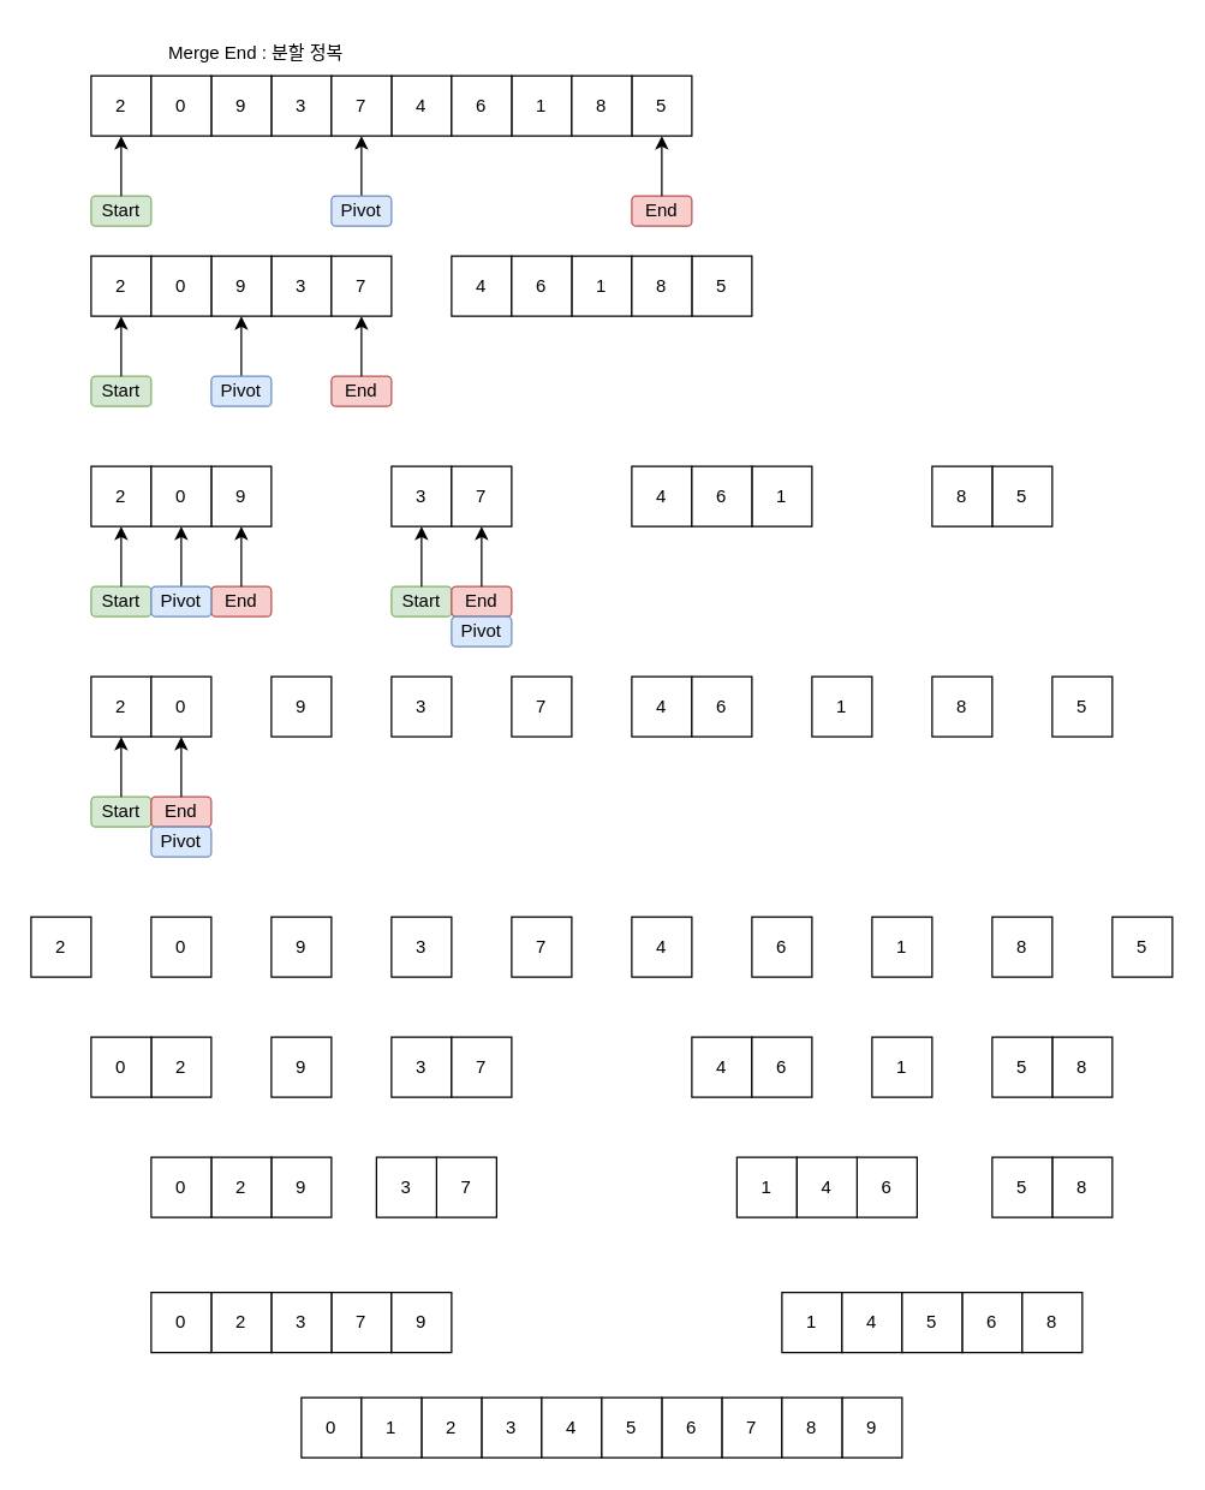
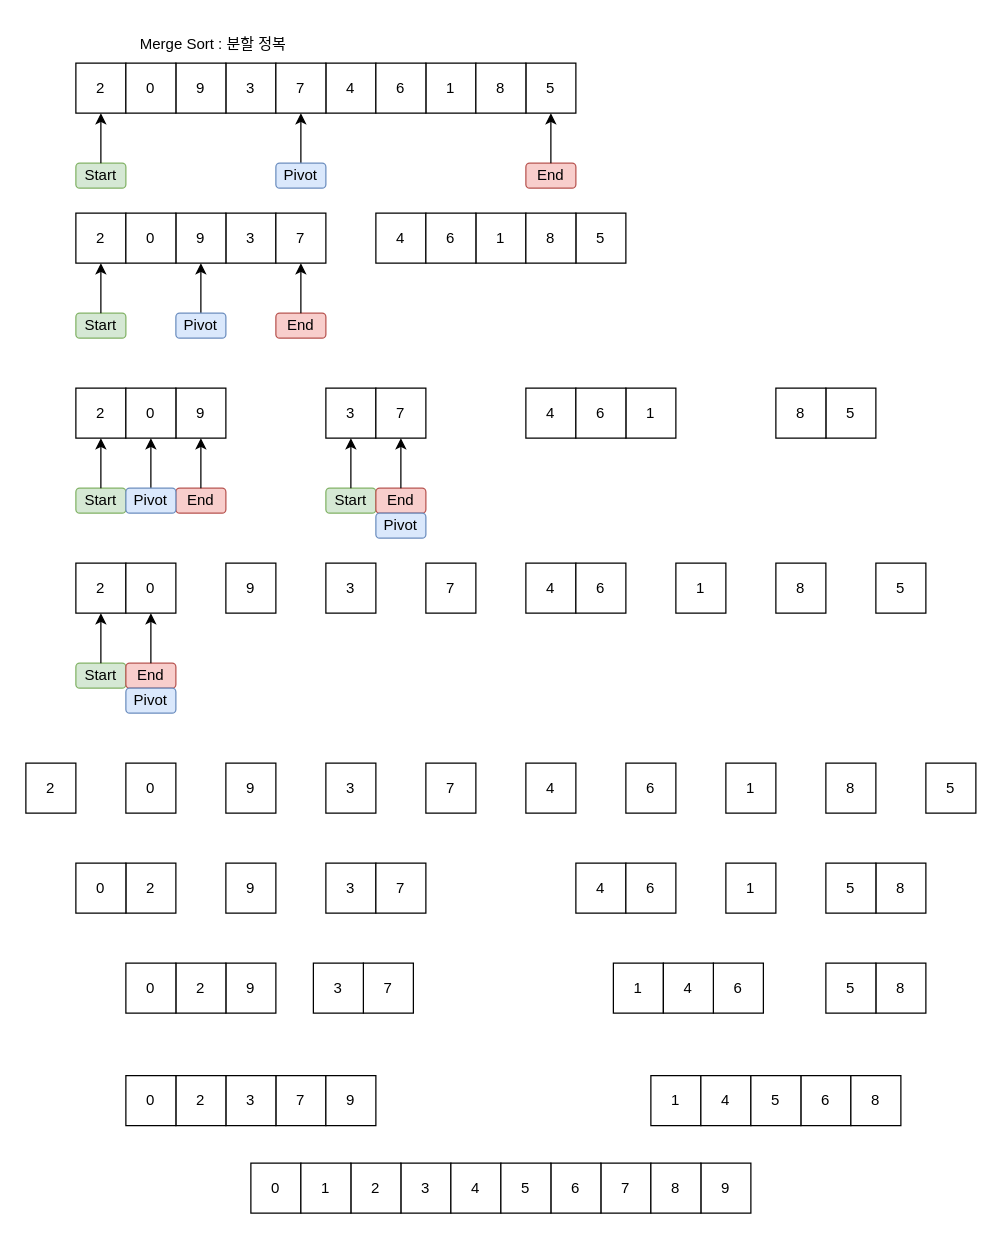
  <mxCell id="0" />
  <mxCell id="1" parent="0" />
  <mxCell id="2" value="1" style="rounded=0;whiteSpace=wrap;html=1;" vertex="1" parent="1"><mxGeometry x="340" y="50" width="40" height="40" as="geometry" /></mxCell>
  <mxCell id="3" value="2" style="rounded=0;whiteSpace=wrap;html=1;" vertex="1" parent="1"><mxGeometry x="60" y="50" width="40" height="40" as="geometry" /></mxCell>
  <mxCell id="4" value="3" style="rounded=0;whiteSpace=wrap;html=1;" vertex="1" parent="1"><mxGeometry x="180" y="50" width="40" height="40" as="geometry" /></mxCell>
  <mxCell id="5" value="4" style="rounded=0;whiteSpace=wrap;html=1;" vertex="1" parent="1"><mxGeometry x="260" y="50" width="40" height="40" as="geometry" /></mxCell>
  <mxCell id="6" value="5" style="rounded=0;whiteSpace=wrap;html=1;" vertex="1" parent="1"><mxGeometry x="420" y="50" width="40" height="40" as="geometry" /></mxCell>
  <mxCell id="7" value="6" style="rounded=0;whiteSpace=wrap;html=1;" vertex="1" parent="1"><mxGeometry x="300" y="50" width="40" height="40" as="geometry" /></mxCell>
  <mxCell id="8" value="7" style="rounded=0;whiteSpace=wrap;html=1;" vertex="1" parent="1"><mxGeometry x="220" y="50" width="40" height="40" as="geometry" /></mxCell>
  <mxCell id="9" value="8" style="rounded=0;whiteSpace=wrap;html=1;" vertex="1" parent="1"><mxGeometry x="380" y="50" width="40" height="40" as="geometry" /></mxCell>
  <mxCell id="10" value="9" style="rounded=0;whiteSpace=wrap;html=1;" vertex="1" parent="1"><mxGeometry x="140" y="50" width="40" height="40" as="geometry" /></mxCell>
  <mxCell id="11" value="0" style="rounded=0;whiteSpace=wrap;html=1;" vertex="1" parent="1"><mxGeometry x="100" y="50" width="40" height="40" as="geometry" /></mxCell>
- <mxCell id="12" value="Merge End : 분할 정복" style="text;html=1;strokeColor=none;fillColor=none;align=center;verticalAlign=middle;whiteSpace=wrap;rounded=0;" vertex="1" parent="1"><mxGeometry x="60" y="20" width="220" height="30" as="geometry" /></mxCell>
+ <mxCell id="12" value="Merge Sort : 분할 정복" style="text;html=1;strokeColor=none;fillColor=none;align=center;verticalAlign=middle;whiteSpace=wrap;rounded=0;" vertex="1" parent="1"><mxGeometry x="60" y="20" width="220" height="30" as="geometry" /></mxCell>
  <mxCell id="13" value="" style="endArrow=classic;html=1;rounded=0;entryX=1;entryY=1;entryDx=0;entryDy=0;" edge="1" parent="1"><mxGeometry width="50" height="50" relative="1" as="geometry"><mxPoint x="240" y="130" as="sourcePoint" /><mxPoint x="240" y="90" as="targetPoint" /></mxGeometry></mxCell>
  <mxCell id="14" value="Pivot" style="rounded=1;whiteSpace=wrap;html=1;fillColor=#dae8fc;strokeColor=#6c8ebf;" vertex="1" parent="1"><mxGeometry x="220" y="130" width="40" height="20" as="geometry" /></mxCell>
  <mxCell id="15" value="Start" style="rounded=1;whiteSpace=wrap;html=1;fillColor=#d5e8d4;strokeColor=#82b366;" vertex="1" parent="1"><mxGeometry x="60" y="130" width="40" height="20" as="geometry" /></mxCell>
  <mxCell id="16" value="" style="endArrow=classic;html=1;rounded=0;entryX=1;entryY=1;entryDx=0;entryDy=0;" edge="1" parent="1"><mxGeometry width="50" height="50" relative="1" as="geometry"><mxPoint x="80" y="130" as="sourcePoint" /><mxPoint x="80" y="90" as="targetPoint" /></mxGeometry></mxCell>
  <mxCell id="17" value="End" style="rounded=1;whiteSpace=wrap;html=1;fillColor=#f8cecc;strokeColor=#b85450;" vertex="1" parent="1"><mxGeometry x="420" y="130" width="40" height="20" as="geometry" /></mxCell>
  <mxCell id="18" value="" style="endArrow=classic;html=1;rounded=0;entryX=1;entryY=1;entryDx=0;entryDy=0;" edge="1" parent="1"><mxGeometry width="50" height="50" relative="1" as="geometry"><mxPoint x="440" y="130" as="sourcePoint" /><mxPoint x="440" y="90" as="targetPoint" /></mxGeometry></mxCell>
  <mxCell id="19" value="2" style="rounded=0;whiteSpace=wrap;html=1;" vertex="1" parent="1"><mxGeometry x="60" y="170" width="40" height="40" as="geometry" /></mxCell>
  <mxCell id="20" value="3" style="rounded=0;whiteSpace=wrap;html=1;" vertex="1" parent="1"><mxGeometry x="180" y="170" width="40" height="40" as="geometry" /></mxCell>
  <mxCell id="21" value="7" style="rounded=0;whiteSpace=wrap;html=1;" vertex="1" parent="1"><mxGeometry x="220" y="170" width="40" height="40" as="geometry" /></mxCell>
  <mxCell id="22" value="9" style="rounded=0;whiteSpace=wrap;html=1;" vertex="1" parent="1"><mxGeometry x="140" y="170" width="40" height="40" as="geometry" /></mxCell>
  <mxCell id="23" value="0" style="rounded=0;whiteSpace=wrap;html=1;" vertex="1" parent="1"><mxGeometry x="100" y="170" width="40" height="40" as="geometry" /></mxCell>
  <mxCell id="24" value="Start" style="rounded=1;whiteSpace=wrap;html=1;fillColor=#d5e8d4;strokeColor=#82b366;" vertex="1" parent="1"><mxGeometry x="60" y="250" width="40" height="20" as="geometry" /></mxCell>
  <mxCell id="25" value="" style="endArrow=classic;html=1;rounded=0;entryX=1;entryY=1;entryDx=0;entryDy=0;" edge="1" parent="1"><mxGeometry width="50" height="50" relative="1" as="geometry"><mxPoint x="80" y="250" as="sourcePoint" /><mxPoint x="80" y="210" as="targetPoint" /></mxGeometry></mxCell>
  <mxCell id="26" value="End" style="rounded=1;whiteSpace=wrap;html=1;fillColor=#f8cecc;strokeColor=#b85450;" vertex="1" parent="1"><mxGeometry x="220" y="250" width="40" height="20" as="geometry" /></mxCell>
  <mxCell id="27" value="" style="endArrow=classic;html=1;rounded=0;entryX=1;entryY=1;entryDx=0;entryDy=0;" edge="1" parent="1"><mxGeometry width="50" height="50" relative="1" as="geometry"><mxPoint x="240" y="250" as="sourcePoint" /><mxPoint x="240" y="210" as="targetPoint" /></mxGeometry></mxCell>
  <mxCell id="28" value="" style="endArrow=classic;html=1;rounded=0;entryX=1;entryY=1;entryDx=0;entryDy=0;" edge="1" parent="1"><mxGeometry width="50" height="50" relative="1" as="geometry"><mxPoint x="160" y="250" as="sourcePoint" /><mxPoint x="160" y="210" as="targetPoint" /></mxGeometry></mxCell>
  <mxCell id="29" value="Pivot" style="rounded=1;whiteSpace=wrap;html=1;fillColor=#dae8fc;strokeColor=#6c8ebf;" vertex="1" parent="1"><mxGeometry x="140" y="250" width="40" height="20" as="geometry" /></mxCell>
  <mxCell id="30" value="2" style="rounded=0;whiteSpace=wrap;html=1;" vertex="1" parent="1"><mxGeometry x="60" y="310" width="40" height="40" as="geometry" /></mxCell>
  <mxCell id="31" value="9" style="rounded=0;whiteSpace=wrap;html=1;" vertex="1" parent="1"><mxGeometry x="140" y="310" width="40" height="40" as="geometry" /></mxCell>
  <mxCell id="32" value="0" style="rounded=0;whiteSpace=wrap;html=1;" vertex="1" parent="1"><mxGeometry x="100" y="310" width="40" height="40" as="geometry" /></mxCell>
  <mxCell id="33" value="Start" style="rounded=1;whiteSpace=wrap;html=1;fillColor=#d5e8d4;strokeColor=#82b366;" vertex="1" parent="1"><mxGeometry x="60" y="390" width="40" height="20" as="geometry" /></mxCell>
  <mxCell id="34" value="" style="endArrow=classic;html=1;rounded=0;entryX=1;entryY=1;entryDx=0;entryDy=0;" edge="1" parent="1"><mxGeometry width="50" height="50" relative="1" as="geometry"><mxPoint x="80" y="390" as="sourcePoint" /><mxPoint x="80" y="350" as="targetPoint" /></mxGeometry></mxCell>
  <mxCell id="35" value="End" style="rounded=1;whiteSpace=wrap;html=1;fillColor=#f8cecc;strokeColor=#b85450;" vertex="1" parent="1"><mxGeometry x="140" y="390" width="40" height="20" as="geometry" /></mxCell>
  <mxCell id="36" value="" style="endArrow=classic;html=1;rounded=0;entryX=1;entryY=1;entryDx=0;entryDy=0;" edge="1" parent="1"><mxGeometry width="50" height="50" relative="1" as="geometry"><mxPoint x="160" y="390" as="sourcePoint" /><mxPoint x="160" y="350" as="targetPoint" /></mxGeometry></mxCell>
  <mxCell id="37" value="" style="endArrow=classic;html=1;rounded=0;entryX=1;entryY=1;entryDx=0;entryDy=0;" edge="1" parent="1"><mxGeometry width="50" height="50" relative="1" as="geometry"><mxPoint x="120" y="390" as="sourcePoint" /><mxPoint x="120" y="350" as="targetPoint" /></mxGeometry></mxCell>
  <mxCell id="38" value="Pivot" style="rounded=1;whiteSpace=wrap;html=1;fillColor=#dae8fc;strokeColor=#6c8ebf;" vertex="1" parent="1"><mxGeometry x="100" y="390" width="40" height="20" as="geometry" /></mxCell>
  <mxCell id="39" value="2" style="rounded=0;whiteSpace=wrap;html=1;" vertex="1" parent="1"><mxGeometry x="60" y="450" width="40" height="40" as="geometry" /></mxCell>
  <mxCell id="40" value="0" style="rounded=0;whiteSpace=wrap;html=1;" vertex="1" parent="1"><mxGeometry x="100" y="450" width="40" height="40" as="geometry" /></mxCell>
  <mxCell id="41" value="Start" style="rounded=1;whiteSpace=wrap;html=1;fillColor=#d5e8d4;strokeColor=#82b366;" vertex="1" parent="1"><mxGeometry x="60" y="530" width="40" height="20" as="geometry" /></mxCell>
  <mxCell id="42" value="" style="endArrow=classic;html=1;rounded=0;entryX=1;entryY=1;entryDx=0;entryDy=0;" edge="1" parent="1"><mxGeometry width="50" height="50" relative="1" as="geometry"><mxPoint x="80" y="530" as="sourcePoint" /><mxPoint x="80" y="490" as="targetPoint" /></mxGeometry></mxCell>
  <mxCell id="43" value="End" style="rounded=1;whiteSpace=wrap;html=1;fillColor=#f8cecc;strokeColor=#b85450;" vertex="1" parent="1"><mxGeometry x="100" y="530" width="40" height="20" as="geometry" /></mxCell>
  <mxCell id="44" value="" style="endArrow=classic;html=1;rounded=0;entryX=1;entryY=1;entryDx=0;entryDy=0;" edge="1" parent="1"><mxGeometry width="50" height="50" relative="1" as="geometry"><mxPoint x="120" y="530" as="sourcePoint" /><mxPoint x="120" y="490" as="targetPoint" /></mxGeometry></mxCell>
  <mxCell id="45" value="Pivot" style="rounded=1;whiteSpace=wrap;html=1;fillColor=#dae8fc;strokeColor=#6c8ebf;" vertex="1" parent="1"><mxGeometry x="100" y="550" width="40" height="20" as="geometry" /></mxCell>
  <mxCell id="46" value="2" style="rounded=0;whiteSpace=wrap;html=1;" vertex="1" parent="1"><mxGeometry y="610" width="40" height="40" as="geometry" x="20" /></mxCell>
  <mxCell id="47" value="0" style="rounded=0;whiteSpace=wrap;html=1;" vertex="1" parent="1"><mxGeometry x="100" y="610" width="40" height="40" as="geometry" /></mxCell>
  <mxCell id="48" value="1" style="rounded=0;whiteSpace=wrap;html=1;" vertex="1" parent="1"><mxGeometry x="380" y="170" width="40" height="40" as="geometry" /></mxCell>
  <mxCell id="49" value="4" style="rounded=0;whiteSpace=wrap;html=1;" vertex="1" parent="1"><mxGeometry x="300" y="170" width="40" height="40" as="geometry" /></mxCell>
  <mxCell id="50" value="5" style="rounded=0;whiteSpace=wrap;html=1;" vertex="1" parent="1"><mxGeometry x="460" y="170" width="40" height="40" as="geometry" /></mxCell>
  <mxCell id="51" value="6" style="rounded=0;whiteSpace=wrap;html=1;" vertex="1" parent="1"><mxGeometry x="340" y="170" width="40" height="40" as="geometry" /></mxCell>
  <mxCell id="52" value="8" style="rounded=0;whiteSpace=wrap;html=1;" vertex="1" parent="1"><mxGeometry x="420" y="170" width="40" height="40" as="geometry" /></mxCell>
  <mxCell id="53" value="3" style="rounded=0;whiteSpace=wrap;html=1;" vertex="1" parent="1"><mxGeometry x="260" y="310" width="40" height="40" as="geometry" /></mxCell>
  <mxCell id="54" value="7" style="rounded=0;whiteSpace=wrap;html=1;" vertex="1" parent="1"><mxGeometry x="300" y="310" width="40" height="40" as="geometry" /></mxCell>
  <mxCell id="55" value="Start" style="rounded=1;whiteSpace=wrap;html=1;fillColor=#d5e8d4;strokeColor=#82b366;" vertex="1" parent="1"><mxGeometry x="260" y="390" width="40" height="20" as="geometry" /></mxCell>
  <mxCell id="56" value="" style="endArrow=classic;html=1;rounded=0;entryX=1;entryY=1;entryDx=0;entryDy=0;" edge="1" parent="1"><mxGeometry width="50" height="50" relative="1" as="geometry"><mxPoint x="280" y="390" as="sourcePoint" /><mxPoint x="280" y="350" as="targetPoint" /></mxGeometry></mxCell>
  <mxCell id="57" value="End" style="rounded=1;whiteSpace=wrap;html=1;fillColor=#f8cecc;strokeColor=#b85450;" vertex="1" parent="1"><mxGeometry x="300" y="390" width="40" height="20" as="geometry" /></mxCell>
  <mxCell id="58" value="" style="endArrow=classic;html=1;rounded=0;entryX=1;entryY=1;entryDx=0;entryDy=0;" edge="1" parent="1"><mxGeometry width="50" height="50" relative="1" as="geometry"><mxPoint x="320" y="390" as="sourcePoint" /><mxPoint x="320" y="350" as="targetPoint" /></mxGeometry></mxCell>
  <mxCell id="59" value="Pivot" style="rounded=1;whiteSpace=wrap;html=1;fillColor=#dae8fc;strokeColor=#6c8ebf;" vertex="1" parent="1"><mxGeometry x="300" y="410" width="40" height="20" as="geometry" /></mxCell>
  <mxCell id="60" value="3" style="rounded=0;whiteSpace=wrap;html=1;" vertex="1" parent="1"><mxGeometry x="260" y="450" width="40" height="40" as="geometry" /></mxCell>
  <mxCell id="61" value="7" style="rounded=0;whiteSpace=wrap;html=1;" vertex="1" parent="1"><mxGeometry x="340" y="450" width="40" height="40" as="geometry" /></mxCell>
  <mxCell id="62" value="9" style="rounded=0;whiteSpace=wrap;html=1;" vertex="1" parent="1"><mxGeometry x="180" y="450" width="40" height="40" as="geometry" /></mxCell>
  <mxCell id="63" value="9" style="rounded=0;whiteSpace=wrap;html=1;" vertex="1" parent="1"><mxGeometry x="180" y="610" width="40" height="40" as="geometry" /></mxCell>
  <mxCell id="64" value="3" style="rounded=0;whiteSpace=wrap;html=1;" vertex="1" parent="1"><mxGeometry x="260" y="610" width="40" height="40" as="geometry" /></mxCell>
  <mxCell id="65" value="7" style="rounded=0;whiteSpace=wrap;html=1;" vertex="1" parent="1"><mxGeometry x="340" y="610" width="40" height="40" as="geometry" /></mxCell>
  <mxCell id="66" value="2" style="rounded=0;whiteSpace=wrap;html=1;" vertex="1" parent="1"><mxGeometry x="100" y="690" width="40" height="40" as="geometry" /></mxCell>
  <mxCell id="67" value="0" style="rounded=0;whiteSpace=wrap;html=1;" vertex="1" parent="1"><mxGeometry x="60" y="690" width="40" height="40" as="geometry" /></mxCell>
  <mxCell id="68" value="9" style="rounded=0;whiteSpace=wrap;html=1;" vertex="1" parent="1"><mxGeometry x="180" y="690" width="40" height="40" as="geometry" /></mxCell>
  <mxCell id="69" value="3" style="rounded=0;whiteSpace=wrap;html=1;" vertex="1" parent="1"><mxGeometry x="260" y="690" width="40" height="40" as="geometry" /></mxCell>
  <mxCell id="70" value="7" style="rounded=0;whiteSpace=wrap;html=1;" vertex="1" parent="1"><mxGeometry x="300" y="690" width="40" height="40" as="geometry" /></mxCell>
  <mxCell id="71" value="7" style="rounded=0;whiteSpace=wrap;html=1;" vertex="1" parent="1"><mxGeometry x="290" y="770" width="40" height="40" as="geometry" /></mxCell>
  <mxCell id="72" value="9" style="rounded=0;whiteSpace=wrap;html=1;" vertex="1" parent="1"><mxGeometry x="180" y="770" width="40" height="40" as="geometry" /></mxCell>
  <mxCell id="73" value="3" style="rounded=0;whiteSpace=wrap;html=1;" vertex="1" parent="1"><mxGeometry x="250" y="770" width="40" height="40" as="geometry" /></mxCell>
  <mxCell id="74" value="2" style="rounded=0;whiteSpace=wrap;html=1;" vertex="1" parent="1"><mxGeometry x="140" y="770" width="40" height="40" as="geometry" /></mxCell>
  <mxCell id="75" value="0" style="rounded=0;whiteSpace=wrap;html=1;" vertex="1" parent="1"><mxGeometry x="100" y="770" width="40" height="40" as="geometry" /></mxCell>
  <mxCell id="76" value="1" style="rounded=0;whiteSpace=wrap;html=1;" vertex="1" parent="1"><mxGeometry x="500" y="310" width="40" height="40" as="geometry" /></mxCell>
  <mxCell id="77" value="4" style="rounded=0;whiteSpace=wrap;html=1;" vertex="1" parent="1"><mxGeometry x="420" y="310" width="40" height="40" as="geometry" /></mxCell>
  <mxCell id="78" value="6" style="rounded=0;whiteSpace=wrap;html=1;" vertex="1" parent="1"><mxGeometry x="460" y="310" width="40" height="40" as="geometry" /></mxCell>
  <mxCell id="79" value="5" style="rounded=0;whiteSpace=wrap;html=1;" vertex="1" parent="1"><mxGeometry x="660" y="310" width="40" height="40" as="geometry" /></mxCell>
  <mxCell id="80" value="8" style="rounded=0;whiteSpace=wrap;html=1;" vertex="1" parent="1"><mxGeometry x="620" y="310" width="40" height="40" as="geometry" /></mxCell>
  <mxCell id="81" value="4" style="rounded=0;whiteSpace=wrap;html=1;" vertex="1" parent="1"><mxGeometry x="420" y="450" width="40" height="40" as="geometry" /></mxCell>
  <mxCell id="82" value="6" style="rounded=0;whiteSpace=wrap;html=1;" vertex="1" parent="1"><mxGeometry x="460" y="450" width="40" height="40" as="geometry" /></mxCell>
  <mxCell id="83" value="1" style="rounded=0;whiteSpace=wrap;html=1;" vertex="1" parent="1"><mxGeometry x="540" y="450" width="40" height="40" as="geometry" /></mxCell>
  <mxCell id="84" value="8" style="rounded=0;whiteSpace=wrap;html=1;" vertex="1" parent="1"><mxGeometry x="620" y="450" width="40" height="40" as="geometry" /></mxCell>
  <mxCell id="85" value="5" style="rounded=0;whiteSpace=wrap;html=1;" vertex="1" parent="1"><mxGeometry x="700" y="450" width="40" height="40" as="geometry" /></mxCell>
  <mxCell id="86" value="4" style="rounded=0;whiteSpace=wrap;html=1;" vertex="1" parent="1"><mxGeometry x="420" y="610" width="40" height="40" as="geometry" /></mxCell>
  <mxCell id="87" value="6" style="rounded=0;whiteSpace=wrap;html=1;" vertex="1" parent="1"><mxGeometry x="500" y="610" width="40" height="40" as="geometry" /></mxCell>
  <mxCell id="88" value="1" style="rounded=0;whiteSpace=wrap;html=1;" vertex="1" parent="1"><mxGeometry x="580" y="610" width="40" height="40" as="geometry" /></mxCell>
  <mxCell id="89" value="8" style="rounded=0;whiteSpace=wrap;html=1;" vertex="1" parent="1"><mxGeometry x="660" y="610" width="40" height="40" as="geometry" /></mxCell>
  <mxCell id="90" value="5" style="rounded=0;whiteSpace=wrap;html=1;" vertex="1" parent="1"><mxGeometry x="740" y="610" width="40" height="40" as="geometry" /></mxCell>
  <mxCell id="91" value="4" style="rounded=0;whiteSpace=wrap;html=1;" vertex="1" parent="1"><mxGeometry x="460" y="690" width="40" height="40" as="geometry" /></mxCell>
  <mxCell id="92" value="6" style="rounded=0;whiteSpace=wrap;html=1;" vertex="1" parent="1"><mxGeometry x="500" y="690" width="40" height="40" as="geometry" /></mxCell>
  <mxCell id="93" value="1" style="rounded=0;whiteSpace=wrap;html=1;" vertex="1" parent="1"><mxGeometry x="580" y="690" width="40" height="40" as="geometry" /></mxCell>
  <mxCell id="94" value="1" style="rounded=0;whiteSpace=wrap;html=1;" vertex="1" parent="1"><mxGeometry x="490" y="770" width="40" height="40" as="geometry" /></mxCell>
  <mxCell id="95" value="6" style="rounded=0;whiteSpace=wrap;html=1;" vertex="1" parent="1"><mxGeometry x="570" y="770" width="40" height="40" as="geometry" /></mxCell>
  <mxCell id="96" value="4" style="rounded=0;whiteSpace=wrap;html=1;" vertex="1" parent="1"><mxGeometry x="530" y="770" width="40" height="40" as="geometry" /></mxCell>
  <mxCell id="97" value="8" style="rounded=0;whiteSpace=wrap;html=1;" vertex="1" parent="1"><mxGeometry x="700" y="690" width="40" height="40" as="geometry" /></mxCell>
  <mxCell id="98" value="5" style="rounded=0;whiteSpace=wrap;html=1;" vertex="1" parent="1"><mxGeometry x="660" y="690" width="40" height="40" as="geometry" /></mxCell>
  <mxCell id="99" value="8" style="rounded=0;whiteSpace=wrap;html=1;" vertex="1" parent="1"><mxGeometry x="700" y="770" width="40" height="40" as="geometry" /></mxCell>
  <mxCell id="100" value="5" style="rounded=0;whiteSpace=wrap;html=1;" vertex="1" parent="1"><mxGeometry x="660" y="770" width="40" height="40" as="geometry" /></mxCell>
  <mxCell id="101" value="7" style="rounded=0;whiteSpace=wrap;html=1;" vertex="1" parent="1"><mxGeometry x="220" y="860" width="40" height="40" as="geometry" /></mxCell>
  <mxCell id="102" value="9" style="rounded=0;whiteSpace=wrap;html=1;" vertex="1" parent="1"><mxGeometry x="260" y="860" width="40" height="40" as="geometry" /></mxCell>
  <mxCell id="103" value="3" style="rounded=0;whiteSpace=wrap;html=1;" vertex="1" parent="1"><mxGeometry x="180" y="860" width="40" height="40" as="geometry" /></mxCell>
  <mxCell id="104" value="2" style="rounded=0;whiteSpace=wrap;html=1;" vertex="1" parent="1"><mxGeometry x="140" y="860" width="40" height="40" as="geometry" /></mxCell>
  <mxCell id="105" value="0" style="rounded=0;whiteSpace=wrap;html=1;" vertex="1" parent="1"><mxGeometry x="100" y="860" width="40" height="40" as="geometry" /></mxCell>
  <mxCell id="106" value="1" style="rounded=0;whiteSpace=wrap;html=1;" vertex="1" parent="1"><mxGeometry x="520" y="860" width="40" height="40" as="geometry" /></mxCell>
  <mxCell id="107" value="6" style="rounded=0;whiteSpace=wrap;html=1;" vertex="1" parent="1"><mxGeometry x="640" y="860" width="40" height="40" as="geometry" /></mxCell>
  <mxCell id="108" value="4" style="rounded=0;whiteSpace=wrap;html=1;" vertex="1" parent="1"><mxGeometry x="560" y="860" width="40" height="40" as="geometry" /></mxCell>
  <mxCell id="109" value="8" style="rounded=0;whiteSpace=wrap;html=1;" vertex="1" parent="1"><mxGeometry x="680" y="860" width="40" height="40" as="geometry" /></mxCell>
  <mxCell id="110" value="5" style="rounded=0;whiteSpace=wrap;html=1;" vertex="1" parent="1"><mxGeometry x="600" y="860" width="40" height="40" as="geometry" /></mxCell>
  <mxCell id="111" value="7" style="rounded=0;whiteSpace=wrap;html=1;" vertex="1" parent="1"><mxGeometry x="480" y="930" width="40" height="40" as="geometry" /></mxCell>
  <mxCell id="112" value="9" style="rounded=0;whiteSpace=wrap;html=1;" vertex="1" parent="1"><mxGeometry x="560" y="930" width="40" height="40" as="geometry" /></mxCell>
  <mxCell id="113" value="3" style="rounded=0;whiteSpace=wrap;html=1;" vertex="1" parent="1"><mxGeometry x="320" y="930" width="40" height="40" as="geometry" /></mxCell>
  <mxCell id="114" value="2" style="rounded=0;whiteSpace=wrap;html=1;" vertex="1" parent="1"><mxGeometry x="280" y="930" width="40" height="40" as="geometry" /></mxCell>
  <mxCell id="115" value="0" style="rounded=0;whiteSpace=wrap;html=1;" vertex="1" parent="1"><mxGeometry x="200" y="930" width="40" height="40" as="geometry" /></mxCell>
  <mxCell id="116" value="1" style="rounded=0;whiteSpace=wrap;html=1;" vertex="1" parent="1"><mxGeometry x="240" y="930" width="40" height="40" as="geometry" /></mxCell>
  <mxCell id="117" value="6" style="rounded=0;whiteSpace=wrap;html=1;" vertex="1" parent="1"><mxGeometry x="440" y="930" width="40" height="40" as="geometry" /></mxCell>
  <mxCell id="118" value="4" style="rounded=0;whiteSpace=wrap;html=1;" vertex="1" parent="1"><mxGeometry x="360" y="930" width="40" height="40" as="geometry" /></mxCell>
  <mxCell id="119" value="8" style="rounded=0;whiteSpace=wrap;html=1;" vertex="1" parent="1"><mxGeometry x="520" y="930" width="40" height="40" as="geometry" /></mxCell>
  <mxCell id="120" value="5" style="rounded=0;whiteSpace=wrap;html=1;" vertex="1" parent="1"><mxGeometry x="400" y="930" width="40" height="40" as="geometry" /></mxCell>
